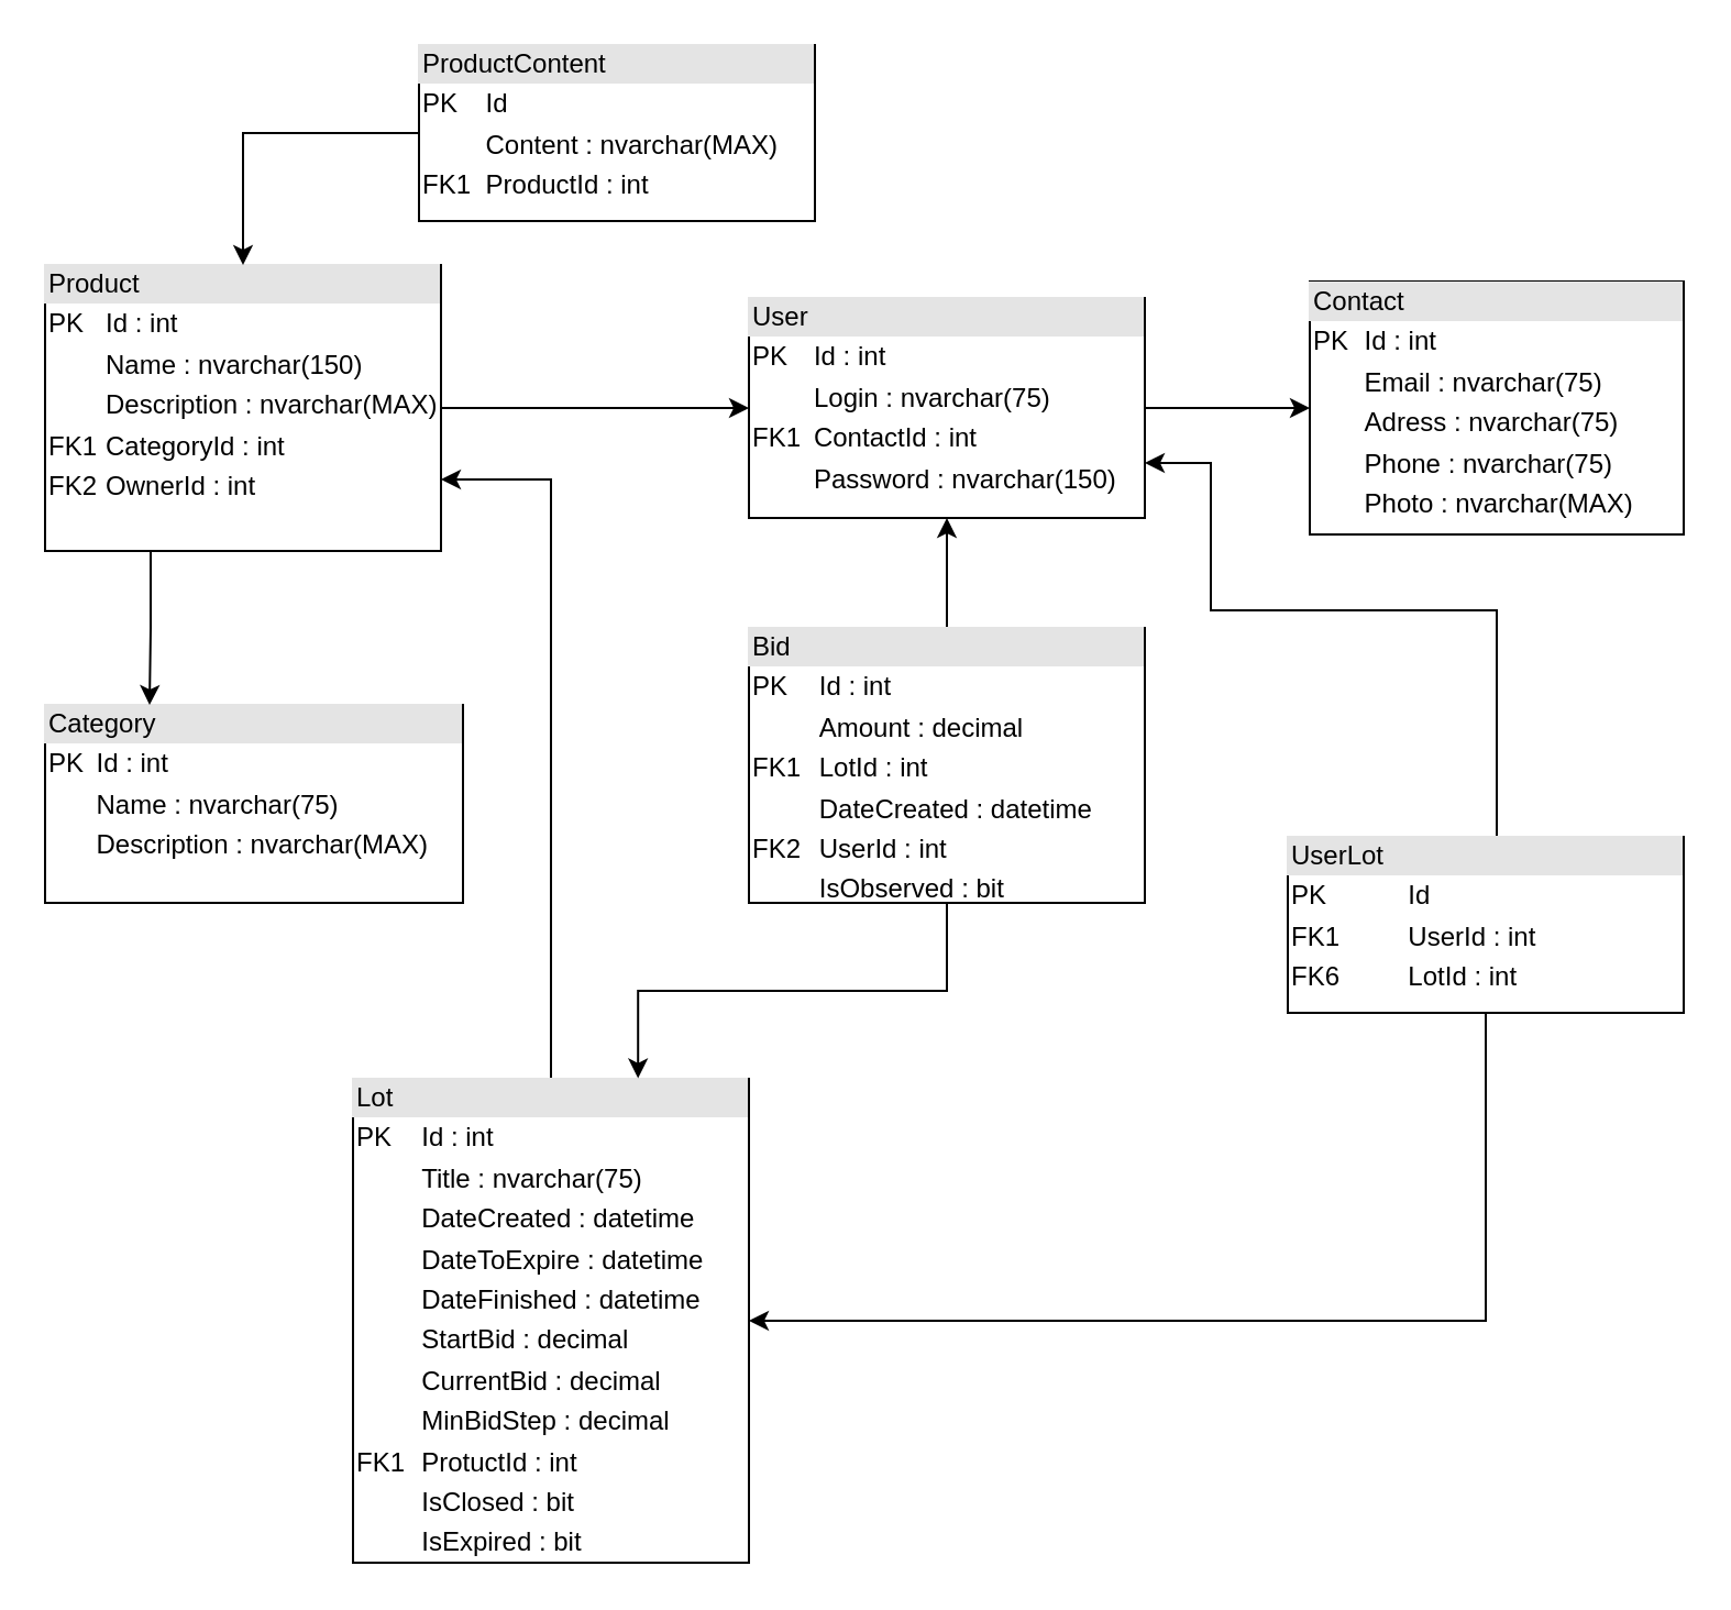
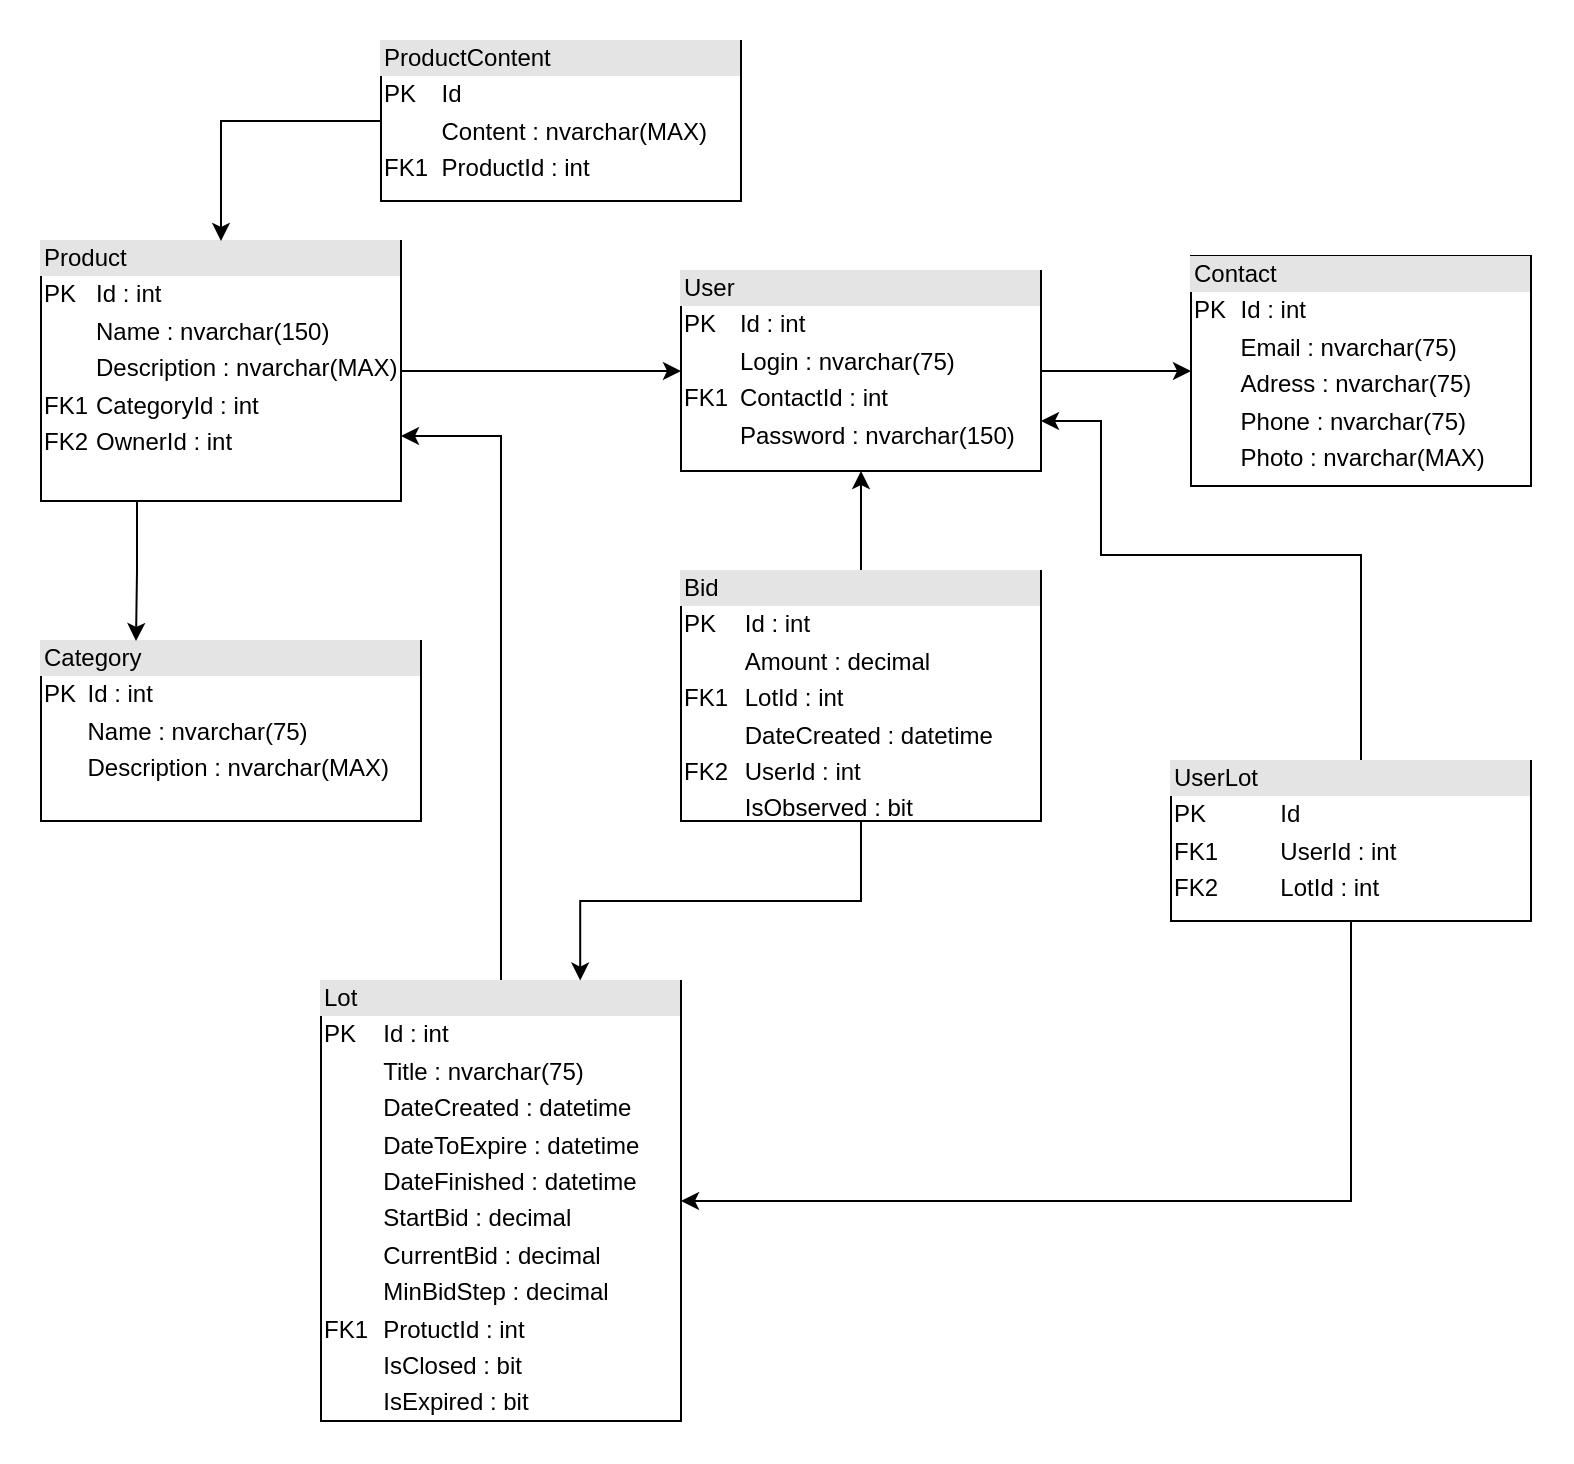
  <mxCell id="0" />
  <mxCell id="1" parent="0" />
  <mxCell id="2" style="edgeStyle=orthogonalEdgeStyle;rounded=0;orthogonalLoop=1;jettySize=auto;html=1;entryX=0;entryY=0.5;entryDx=0;entryDy=0;" edge="1" parent="1" source="3" target="7"><mxGeometry relative="1" as="geometry" /></mxCell>
  <mxCell id="3" value="&lt;div style=&quot;box-sizing: border-box ; width: 100% ; background: #e4e4e4 ; padding: 2px&quot;&gt;User&lt;/div&gt;&lt;table style=&quot;width: 100% ; font-size: 1em&quot; cellpadding=&quot;2&quot; cellspacing=&quot;0&quot;&gt;&lt;tbody&gt;&lt;tr&gt;&lt;td&gt;PK&lt;/td&gt;&lt;td&gt;Id : int&lt;/td&gt;&lt;/tr&gt;&lt;tr&gt;&lt;td&gt;&lt;br&gt;&lt;/td&gt;&lt;td&gt;Login : nvarchar(75)&lt;/td&gt;&lt;/tr&gt;&lt;tr&gt;&lt;td&gt;FK1&lt;/td&gt;&lt;td&gt;ContactId : int&lt;/td&gt;&lt;/tr&gt;&lt;tr&gt;&lt;td&gt;&lt;br&gt;&lt;/td&gt;&lt;td&gt;Password : nvarchar(150)&lt;/td&gt;&lt;/tr&gt;&lt;/tbody&gt;&lt;/table&gt;" style="verticalAlign=top;align=left;overflow=fill;html=1;" vertex="1" parent="1"><mxGeometry x="340" y="135" width="180" height="100" as="geometry" /></mxCell>
  <mxCell id="4" value="&lt;div style=&quot;box-sizing: border-box ; width: 100% ; background: #e4e4e4 ; padding: 2px&quot;&gt;Category&lt;/div&gt;&lt;table style=&quot;width: 100% ; font-size: 1em&quot; cellpadding=&quot;2&quot; cellspacing=&quot;0&quot;&gt;&lt;tbody&gt;&lt;tr&gt;&lt;td&gt;PK&lt;/td&gt;&lt;td&gt;Id : int&lt;/td&gt;&lt;/tr&gt;&lt;tr&gt;&lt;td&gt;&lt;br&gt;&lt;/td&gt;&lt;td&gt;Name : nvarchar(75)&lt;/td&gt;&lt;/tr&gt;&lt;tr&gt;&lt;td&gt;&lt;/td&gt;&lt;td&gt;Description : nvarchar(MAX)&lt;/td&gt;&lt;/tr&gt;&lt;/tbody&gt;&lt;/table&gt;" style="verticalAlign=top;align=left;overflow=fill;html=1;" vertex="1" parent="1"><mxGeometry x="20" y="320" width="190" height="90" as="geometry" /></mxCell>
  <mxCell id="5" style="edgeStyle=orthogonalEdgeStyle;rounded=0;orthogonalLoop=1;jettySize=auto;html=1;entryX=1;entryY=0.75;entryDx=0;entryDy=0;" edge="1" parent="1" source="6" target="10"><mxGeometry relative="1" as="geometry" /></mxCell>
  <mxCell id="6" value="&lt;div style=&quot;box-sizing: border-box ; width: 100% ; background: #e4e4e4 ; padding: 2px&quot;&gt;Lot&lt;/div&gt;&lt;table style=&quot;width: 100% ; font-size: 1em&quot; cellpadding=&quot;2&quot; cellspacing=&quot;0&quot;&gt;&lt;tbody&gt;&lt;tr&gt;&lt;td&gt;PK&lt;/td&gt;&lt;td&gt;Id : int&lt;/td&gt;&lt;/tr&gt;&lt;tr&gt;&lt;td&gt;&lt;br&gt;&lt;/td&gt;&lt;td&gt;Title : nvarchar(75)&lt;/td&gt;&lt;/tr&gt;&lt;tr&gt;&lt;td&gt;&lt;/td&gt;&lt;td&gt;DateCreated : datetime&lt;/td&gt;&lt;/tr&gt;&lt;tr&gt;&lt;td&gt;&lt;br&gt;&lt;/td&gt;&lt;td&gt;DateToExpire : datetime&lt;/td&gt;&lt;/tr&gt;&lt;tr&gt;&lt;td&gt;&lt;br&gt;&lt;/td&gt;&lt;td&gt;DateFinished : datetime&lt;/td&gt;&lt;/tr&gt;&lt;tr&gt;&lt;td&gt;&lt;br&gt;&lt;/td&gt;&lt;td&gt;StartBid : decimal&lt;/td&gt;&lt;/tr&gt;&lt;tr&gt;&lt;td&gt;&lt;br&gt;&lt;/td&gt;&lt;td&gt;CurrentBid : decimal&lt;/td&gt;&lt;/tr&gt;&lt;tr&gt;&lt;td&gt;&lt;br&gt;&lt;/td&gt;&lt;td&gt;MinBidStep : decimal&lt;/td&gt;&lt;/tr&gt;&lt;tr&gt;&lt;td&gt;FK1&lt;/td&gt;&lt;td&gt;ProtuctId : int&lt;/td&gt;&lt;/tr&gt;&lt;tr&gt;&lt;td&gt;&lt;br&gt;&lt;/td&gt;&lt;td&gt;IsClosed : bit&lt;/td&gt;&lt;/tr&gt;&lt;tr&gt;&lt;td&gt;&lt;br&gt;&lt;/td&gt;&lt;td&gt;IsExpired : bit&lt;/td&gt;&lt;/tr&gt;&lt;tr&gt;&lt;td&gt;&lt;br&gt;&lt;/td&gt;&lt;td&gt;&lt;br&gt;&lt;/td&gt;&lt;/tr&gt;&lt;/tbody&gt;&lt;/table&gt;" style="verticalAlign=top;align=left;overflow=fill;html=1;" vertex="1" parent="1"><mxGeometry x="160" y="490" width="180" height="220" as="geometry" /></mxCell>
  <mxCell id="7" value="&lt;div style=&quot;box-sizing: border-box ; width: 100% ; background: #e4e4e4 ; padding: 2px&quot;&gt;Contact&lt;/div&gt;&lt;table style=&quot;width: 100% ; font-size: 1em&quot; cellpadding=&quot;2&quot; cellspacing=&quot;0&quot;&gt;&lt;tbody&gt;&lt;tr&gt;&lt;td&gt;PK&lt;/td&gt;&lt;td&gt;Id : int&lt;/td&gt;&lt;/tr&gt;&lt;tr&gt;&lt;td&gt;&lt;br&gt;&lt;/td&gt;&lt;td&gt;Email : nvarchar(75)&lt;/td&gt;&lt;/tr&gt;&lt;tr&gt;&lt;td&gt;&lt;br&gt;&lt;/td&gt;&lt;td&gt;Adress : nvarchar(75)&lt;/td&gt;&lt;/tr&gt;&lt;tr&gt;&lt;td&gt;&lt;br&gt;&lt;/td&gt;&lt;td&gt;Phone : nvarchar(75)&lt;/td&gt;&lt;/tr&gt;&lt;tr&gt;&lt;td&gt;&lt;br&gt;&lt;/td&gt;&lt;td&gt;Photo : nvarchar(MAX)&lt;/td&gt;&lt;/tr&gt;&lt;/tbody&gt;&lt;/table&gt;&lt;br&gt;&lt;br&gt;" style="verticalAlign=top;align=left;overflow=fill;html=1;" vertex="1" parent="1"><mxGeometry x="595" y="127.5" width="170" height="115" as="geometry" /></mxCell>
  <mxCell id="8" style="edgeStyle=orthogonalEdgeStyle;rounded=0;orthogonalLoop=1;jettySize=auto;html=1;exitX=1;exitY=0.5;exitDx=0;exitDy=0;entryX=0;entryY=0.5;entryDx=0;entryDy=0;" edge="1" parent="1" source="10" target="3"><mxGeometry relative="1" as="geometry" /></mxCell>
  <mxCell id="9" style="edgeStyle=orthogonalEdgeStyle;rounded=0;orthogonalLoop=1;jettySize=auto;html=1;exitX=0.25;exitY=1;exitDx=0;exitDy=0;entryX=0.25;entryY=0;entryDx=0;entryDy=0;" edge="1" parent="1" source="10" target="4"><mxGeometry relative="1" as="geometry"><Array as="points"><mxPoint x="68" y="250" /><mxPoint x="68" y="285" /></Array></mxGeometry></mxCell>
  <mxCell id="10" value="&lt;div style=&quot;box-sizing: border-box ; width: 100% ; background: #e4e4e4 ; padding: 2px&quot;&gt;Product&lt;/div&gt;&lt;table style=&quot;width: 100% ; font-size: 1em&quot; cellpadding=&quot;2&quot; cellspacing=&quot;0&quot;&gt;&lt;tbody&gt;&lt;tr&gt;&lt;td&gt;PK&lt;/td&gt;&lt;td&gt;Id : int&lt;/td&gt;&lt;/tr&gt;&lt;tr&gt;&lt;td&gt;&lt;br&gt;&lt;/td&gt;&lt;td&gt;Name : nvarchar(150)&lt;/td&gt;&lt;/tr&gt;&lt;tr&gt;&lt;td&gt;&lt;/td&gt;&lt;td&gt;Description : nvarchar(MAX)&lt;/td&gt;&lt;/tr&gt;&lt;tr&gt;&lt;td&gt;FK1&lt;/td&gt;&lt;td&gt;CategoryId : int&lt;/td&gt;&lt;/tr&gt;&lt;tr&gt;&lt;td&gt;FK2&lt;/td&gt;&lt;td&gt;OwnerId : int&lt;/td&gt;&lt;/tr&gt;&lt;/tbody&gt;&lt;/table&gt;" style="verticalAlign=top;align=left;overflow=fill;html=1;strokeWidth=1;" vertex="1" parent="1"><mxGeometry x="20" y="120" width="180" height="130" as="geometry" /></mxCell>
  <mxCell id="11" style="edgeStyle=orthogonalEdgeStyle;rounded=0;orthogonalLoop=1;jettySize=auto;html=1;entryX=1;entryY=0.75;entryDx=0;entryDy=0;" edge="1" parent="1" source="13" target="3"><mxGeometry relative="1" as="geometry"><Array as="points"><mxPoint x="680" y="277" /><mxPoint x="550" y="277" /><mxPoint x="550" y="210" /></Array></mxGeometry></mxCell>
  <mxCell id="12" style="edgeStyle=orthogonalEdgeStyle;rounded=0;orthogonalLoop=1;jettySize=auto;html=1;exitX=0.5;exitY=1;exitDx=0;exitDy=0;entryX=1;entryY=0.5;entryDx=0;entryDy=0;" edge="1" parent="1" source="13" target="6"><mxGeometry relative="1" as="geometry" /></mxCell>
- <mxCell id="13" value="&lt;div style=&quot;box-sizing: border-box ; width: 100% ; background: #e4e4e4 ; padding: 2px&quot;&gt;UserLot&lt;/div&gt;&lt;table style=&quot;width: 100% ; font-size: 1em&quot; cellpadding=&quot;2&quot; cellspacing=&quot;0&quot;&gt;&lt;tbody&gt;&lt;tr&gt;&lt;td&gt;PK&lt;/td&gt;&lt;td&gt;Id&lt;/td&gt;&lt;/tr&gt;&lt;tr&gt;&lt;td&gt;FK1&lt;/td&gt;&lt;td&gt;UserId : int&lt;/td&gt;&lt;/tr&gt;&lt;tr&gt;&lt;td&gt;FK6&lt;/td&gt;&lt;td&gt;LotId : int&lt;/td&gt;&lt;/tr&gt;&lt;/tbody&gt;&lt;/table&gt;" style="verticalAlign=top;align=left;overflow=fill;html=1;" vertex="1" parent="1"><mxGeometry x="585" y="380" width="180" height="80" as="geometry" /></mxCell>
+ <mxCell id="13" value="&lt;div style=&quot;box-sizing: border-box ; width: 100% ; background: #e4e4e4 ; padding: 2px&quot;&gt;UserLot&lt;/div&gt;&lt;table style=&quot;width: 100% ; font-size: 1em&quot; cellpadding=&quot;2&quot; cellspacing=&quot;0&quot;&gt;&lt;tbody&gt;&lt;tr&gt;&lt;td&gt;PK&lt;/td&gt;&lt;td&gt;Id&lt;/td&gt;&lt;/tr&gt;&lt;tr&gt;&lt;td&gt;FK1&lt;/td&gt;&lt;td&gt;UserId : int&lt;/td&gt;&lt;/tr&gt;&lt;tr&gt;&lt;td&gt;FK2&lt;/td&gt;&lt;td&gt;LotId : int&lt;/td&gt;&lt;/tr&gt;&lt;/tbody&gt;&lt;/table&gt;" style="verticalAlign=top;align=left;overflow=fill;html=1;" vertex="1" parent="1"><mxGeometry x="585" y="380" width="180" height="80" as="geometry" /></mxCell>
  <mxCell id="14" style="edgeStyle=orthogonalEdgeStyle;rounded=0;orthogonalLoop=1;jettySize=auto;html=1;entryX=0.72;entryY=-0.001;entryDx=0;entryDy=0;entryPerimeter=0;" edge="1" parent="1" source="16" target="6"><mxGeometry relative="1" as="geometry" /></mxCell>
  <mxCell id="15" style="edgeStyle=orthogonalEdgeStyle;rounded=0;orthogonalLoop=1;jettySize=auto;html=1;exitX=0.5;exitY=0;exitDx=0;exitDy=0;entryX=0.5;entryY=1;entryDx=0;entryDy=0;" edge="1" parent="1" source="16" target="3"><mxGeometry relative="1" as="geometry" /></mxCell>
  <mxCell id="16" value="&lt;div style=&quot;box-sizing: border-box ; width: 100% ; background: #e4e4e4 ; padding: 2px&quot;&gt;Bid&lt;/div&gt;&lt;table style=&quot;width: 100% ; font-size: 1em&quot; cellpadding=&quot;2&quot; cellspacing=&quot;0&quot;&gt;&lt;tbody&gt;&lt;tr&gt;&lt;td&gt;PK&lt;/td&gt;&lt;td&gt;Id : int&lt;/td&gt;&lt;/tr&gt;&lt;tr&gt;&lt;td&gt;&lt;br&gt;&lt;/td&gt;&lt;td&gt;Amount : decimal&lt;/td&gt;&lt;/tr&gt;&lt;tr&gt;&lt;td&gt;FK1&lt;/td&gt;&lt;td&gt;LotId : int&lt;/td&gt;&lt;/tr&gt;&lt;tr&gt;&lt;td&gt;&lt;br&gt;&lt;/td&gt;&lt;td&gt;DateCreated : datetime&lt;/td&gt;&lt;/tr&gt;&lt;tr&gt;&lt;td&gt;FK2&lt;/td&gt;&lt;td&gt;UserId : int&lt;/td&gt;&lt;/tr&gt;&lt;tr&gt;&lt;td&gt;&lt;br&gt;&lt;/td&gt;&lt;td&gt;IsObserved : bit&lt;/td&gt;&lt;/tr&gt;&lt;/tbody&gt;&lt;/table&gt;" style="verticalAlign=top;align=left;overflow=fill;html=1;strokeWidth=1;" vertex="1" parent="1"><mxGeometry x="340" y="285" width="180" height="125" as="geometry" /></mxCell>
  <mxCell id="17" style="edgeStyle=orthogonalEdgeStyle;rounded=0;orthogonalLoop=1;jettySize=auto;html=1;exitX=0;exitY=0.5;exitDx=0;exitDy=0;entryX=0.5;entryY=0;entryDx=0;entryDy=0;" edge="1" parent="1" source="18" target="10"><mxGeometry relative="1" as="geometry" /></mxCell>
  <mxCell id="18" value="&lt;div style=&quot;box-sizing: border-box ; width: 100% ; background: #e4e4e4 ; padding: 2px&quot;&gt;ProductContent&lt;/div&gt;&lt;table style=&quot;width: 100% ; font-size: 1em&quot; cellpadding=&quot;2&quot; cellspacing=&quot;0&quot;&gt;&lt;tbody&gt;&lt;tr&gt;&lt;td&gt;PK&lt;/td&gt;&lt;td&gt;Id&lt;/td&gt;&lt;/tr&gt;&lt;tr&gt;&lt;td&gt;&lt;br&gt;&lt;/td&gt;&lt;td&gt;Content : nvarchar(MAX)&lt;/td&gt;&lt;/tr&gt;&lt;tr&gt;&lt;td&gt;FK1&lt;/td&gt;&lt;td&gt;ProductId : int&lt;/td&gt;&lt;/tr&gt;&lt;/tbody&gt;&lt;/table&gt;" style="verticalAlign=top;align=left;overflow=fill;html=1;strokeWidth=1;" vertex="1" parent="1"><mxGeometry x="190" y="20" width="180" height="80" as="geometry" /></mxCell>
